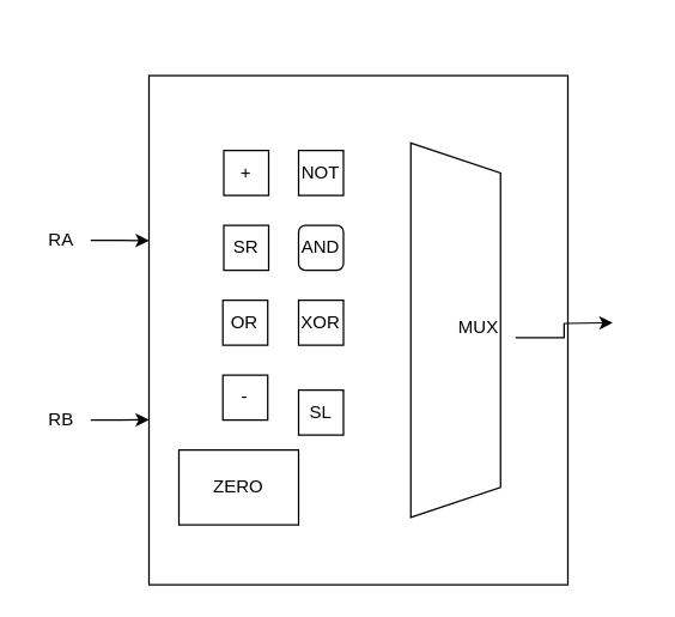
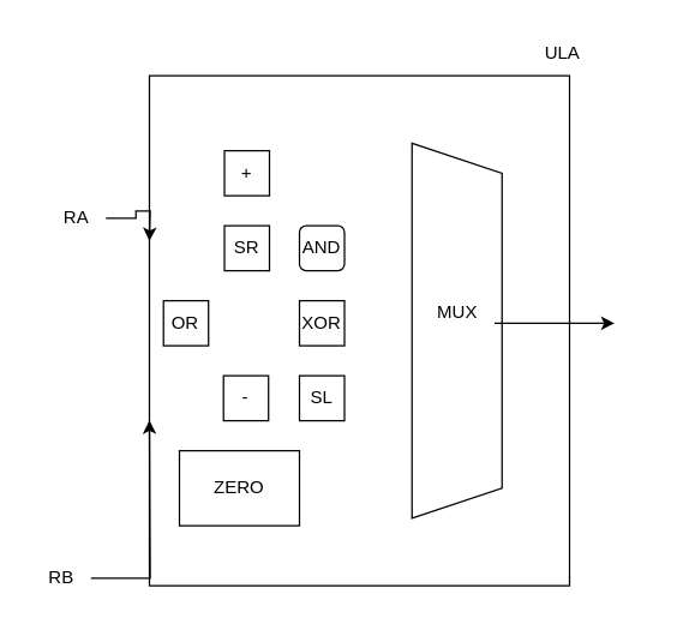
  <mxCell id="0" />
  <mxCell id="1" parent="0" />
  <mxCell id="2" value="" style="whiteSpace=wrap;html=1;" vertex="1" parent="1"><mxGeometry x="99" y="50" width="280" height="340" as="geometry" /></mxCell>
+ <mxCell id="3" value="ULA" style="text;html=1;align=center;verticalAlign=middle;resizable=0;points=[];autosize=1;strokeColor=none;fillColor=none;" vertex="1" parent="1"><mxGeometry x="349" y="20" width="50" height="30" as="geometry" /></mxCell>
  <mxCell id="4" value="+" style="whiteSpace=wrap;html=1;" vertex="1" parent="1"><mxGeometry x="149" y="100" width="30" height="30" as="geometry" /></mxCell>
- <mxCell id="5" value="NOT" style="whiteSpace=wrap;html=1;" vertex="1" parent="1"><mxGeometry x="199" y="100" width="30" height="30" as="geometry" /></mxCell>
  <mxCell id="6" value="AND" style="whiteSpace=wrap;html=1;rounded=1;" vertex="1" parent="1"><mxGeometry x="199" y="150" width="30" height="30" as="geometry" /></mxCell>
- <mxCell id="7" value="OR" style="whiteSpace=wrap;html=1;" vertex="1" parent="1"><mxGeometry x="148.37" y="200" width="30" height="30" as="geometry" /></mxCell>
+ <mxCell id="7" value="OR" style="whiteSpace=wrap;html=1;" vertex="1" parent="1"><mxGeometry x="108.37" y="200" width="30" height="30" as="geometry" /></mxCell>
  <mxCell id="8" value="XOR" style="whiteSpace=wrap;html=1;" vertex="1" parent="1"><mxGeometry x="199" y="200" width="30" height="30" as="geometry" /></mxCell>
  <mxCell id="9" value="-" style="whiteSpace=wrap;html=1;" vertex="1" parent="1"><mxGeometry x="148.37" y="250" width="30" height="30" as="geometry" /></mxCell>
- <mxCell id="10" value="SL" style="whiteSpace=wrap;html=1;" vertex="1" parent="1"><mxGeometry x="199" y="260" width="30" height="30" as="geometry" /></mxCell>
+ <mxCell id="10" value="SL" style="whiteSpace=wrap;html=1;" vertex="1" parent="1"><mxGeometry x="199" y="250" width="30" height="30" as="geometry" /></mxCell>
  <mxCell id="11" value="SR" style="whiteSpace=wrap;html=1;" vertex="1" parent="1"><mxGeometry x="149" y="150" width="30" height="30" as="geometry" /></mxCell>
  <mxCell id="12" value="" style="shape=trapezoid;perimeter=trapezoidPerimeter;whiteSpace=wrap;html=1;fixedSize=1;rotation=90;" vertex="1" parent="1"><mxGeometry x="179" y="190" width="250" height="60" as="geometry" /></mxCell>
  <mxCell id="13" style="edgeStyle=orthogonalEdgeStyle;rounded=0;orthogonalLoop=1;jettySize=auto;html=1;" edge="1" parent="1" source="14"><mxGeometry relative="1" as="geometry"><mxPoint x="409" y="215" as="targetPoint" /></mxGeometry></mxCell>
- <mxCell id="14" value="&lt;div&gt;MUX&lt;/div&gt;&lt;div&gt;&lt;br&gt;&lt;/div&gt;" style="text;html=1;align=center;verticalAlign=middle;resizable=0;points=[];autosize=1;strokeColor=none;fillColor=none;" vertex="1" parent="1"><mxGeometry x="294" y="205" width="50" height="40" as="geometry" /></mxCell>
+ <mxCell id="14" value="&lt;div&gt;MUX&lt;/div&gt;&lt;div&gt;&lt;br&gt;&lt;/div&gt;" style="text;html=1;align=center;verticalAlign=middle;resizable=0;points=[];autosize=1;strokeColor=none;fillColor=none;" vertex="1" parent="1"><mxGeometry x="279" y="195" width="50" height="40" as="geometry" /></mxCell>
  <mxCell id="15" value="ZERO" style="whiteSpace=wrap;html=1;" vertex="1" parent="1"><mxGeometry x="119" y="300" width="80" height="50" as="geometry" /></mxCell>
- <mxCell id="16" value="RA" style="text;html=1;align=center;verticalAlign=middle;resizable=0;points=[];autosize=1;strokeColor=none;fillColor=none;" vertex="1" parent="1"><mxGeometry x="20" y="145" width="40" height="30" as="geometry" /></mxCell>
- <mxCell id="17" value="RB" style="text;html=1;align=center;verticalAlign=middle;resizable=0;points=[];autosize=1;strokeColor=none;fillColor=none;" vertex="1" parent="1"><mxGeometry x="20" y="265" width="40" height="30" as="geometry" /></mxCell>
+ <mxCell id="16" value="RA" style="text;html=1;align=center;verticalAlign=middle;resizable=0;points=[];autosize=1;strokeColor=none;fillColor=none;" vertex="1" parent="1"><mxGeometry x="30" y="130" width="40" height="30" as="geometry" /></mxCell>
+ <mxCell id="17" value="RB" style="text;html=1;align=center;verticalAlign=middle;resizable=0;points=[];autosize=1;strokeColor=none;fillColor=none;" vertex="1" parent="1"><mxGeometry x="20" y="370" width="40" height="30" as="geometry" /></mxCell>
  <mxCell id="18" style="edgeStyle=orthogonalEdgeStyle;rounded=0;orthogonalLoop=1;jettySize=auto;html=1;entryX=0;entryY=0.333;entryDx=0;entryDy=0;entryPerimeter=0;" edge="1" parent="1" source="16"><mxGeometry relative="1" as="geometry"><mxPoint x="99" y="160.18" as="targetPoint" /></mxGeometry></mxCell>
  <mxCell id="19" style="edgeStyle=orthogonalEdgeStyle;rounded=0;orthogonalLoop=1;jettySize=auto;html=1;entryX=0;entryY=0.593;entryDx=0;entryDy=0;entryPerimeter=0;" edge="1" parent="1" source="17"><mxGeometry relative="1" as="geometry"><mxPoint x="99" y="279.78" as="targetPoint" /></mxGeometry></mxCell>
